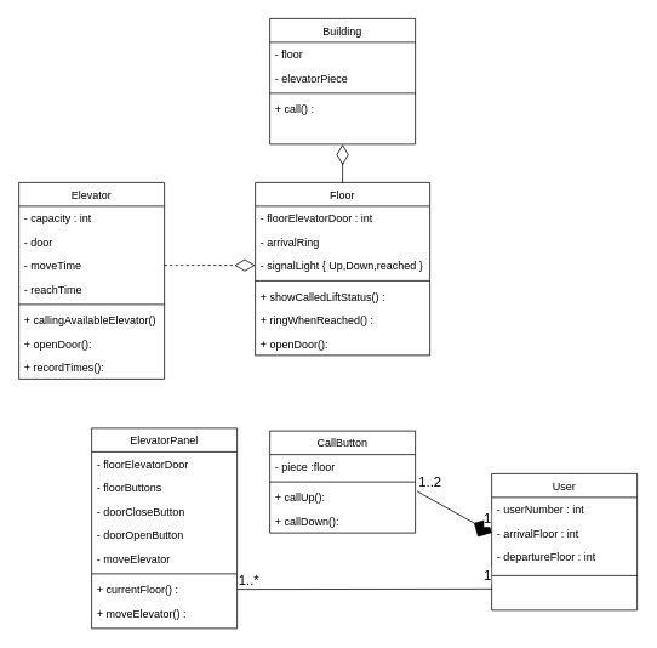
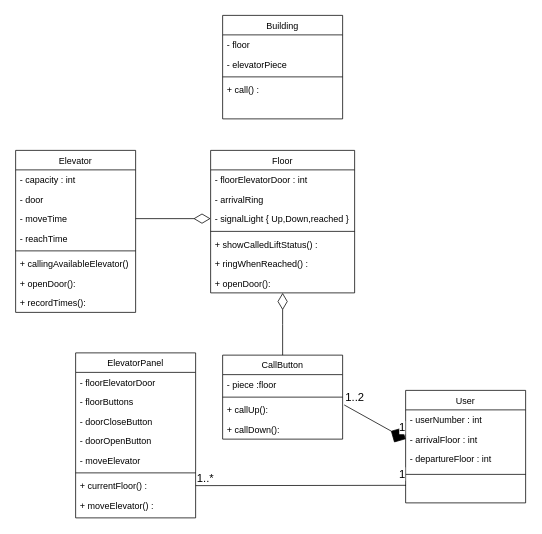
  <mxCell id="0" />
  <mxCell id="1" parent="0" />
  <mxCell id="2" value="Elevator" style="swimlane;fontStyle=0;align=center;verticalAlign=top;childLayout=stackLayout;horizontal=1;startSize=26;horizontalStack=0;resizeParent=1;resizeLast=0;collapsible=1;marginBottom=0;rounded=0;shadow=0;strokeWidth=1;" parent="1" vertex="1"><mxGeometry x="20" y="200" width="160" height="216" as="geometry"><mxRectangle x="230" y="140" width="160" height="26" as="alternateBounds" /></mxGeometry></mxCell>
  <mxCell id="3" value="- capacity : int" style="text;align=left;verticalAlign=top;spacingLeft=4;spacingRight=4;overflow=hidden;rotatable=0;points=[[0,0.5],[1,0.5]];portConstraint=eastwest;" vertex="1" parent="2"><mxGeometry y="26" width="160" height="26" as="geometry" /></mxCell>
  <mxCell id="4" value="- door " style="text;align=left;verticalAlign=top;spacingLeft=4;spacingRight=4;overflow=hidden;rotatable=0;points=[[0,0.5],[1,0.5]];portConstraint=eastwest;" parent="2" vertex="1"><mxGeometry y="52" width="160" height="26" as="geometry" /></mxCell>
  <mxCell id="5" value="- moveTime" style="text;align=left;verticalAlign=top;spacingLeft=4;spacingRight=4;overflow=hidden;rotatable=0;points=[[0,0.5],[1,0.5]];portConstraint=eastwest;" vertex="1" parent="2"><mxGeometry y="78" width="160" height="26" as="geometry" /></mxCell>
  <mxCell id="6" value="- reachTime" style="text;align=left;verticalAlign=top;spacingLeft=4;spacingRight=4;overflow=hidden;rotatable=0;points=[[0,0.5],[1,0.5]];portConstraint=eastwest;" vertex="1" parent="2"><mxGeometry y="104" width="160" height="26" as="geometry" /></mxCell>
  <mxCell id="7" value="" style="line;html=1;strokeWidth=1;align=left;verticalAlign=middle;spacingTop=-1;spacingLeft=3;spacingRight=3;rotatable=0;labelPosition=right;points=[];portConstraint=eastwest;" parent="2" vertex="1"><mxGeometry y="130" width="160" height="8" as="geometry" /></mxCell>
  <mxCell id="8" value="+ callingAvailableElevator()" style="text;align=left;verticalAlign=top;spacingLeft=4;spacingRight=4;overflow=hidden;rotatable=0;points=[[0,0.5],[1,0.5]];portConstraint=eastwest;" parent="2" vertex="1"><mxGeometry y="138" width="160" height="26" as="geometry" /></mxCell>
  <mxCell id="9" value="+ openDoor():" style="text;align=left;verticalAlign=top;spacingLeft=4;spacingRight=4;overflow=hidden;rotatable=0;points=[[0,0.5],[1,0.5]];portConstraint=eastwest;" vertex="1" parent="2"><mxGeometry y="164" width="160" height="26" as="geometry" /></mxCell>
  <mxCell id="10" value="+ recordTimes():" style="text;align=left;verticalAlign=top;spacingLeft=4;spacingRight=4;overflow=hidden;rotatable=0;points=[[0,0.5],[1,0.5]];portConstraint=eastwest;" vertex="1" parent="2"><mxGeometry y="190" width="160" height="26" as="geometry" /></mxCell>
  <mxCell id="11" value="ElevatorPanel" style="swimlane;fontStyle=0;align=center;verticalAlign=top;childLayout=stackLayout;horizontal=1;startSize=26;horizontalStack=0;resizeParent=1;resizeLast=0;collapsible=1;marginBottom=0;rounded=0;shadow=0;strokeWidth=1;" parent="1" vertex="1"><mxGeometry x="100" y="470" width="160" height="220" as="geometry"><mxRectangle x="130" y="380" width="160" height="26" as="alternateBounds" /></mxGeometry></mxCell>
  <mxCell id="12" value="- floorElevatorDoor " style="text;align=left;verticalAlign=top;spacingLeft=4;spacingRight=4;overflow=hidden;rotatable=0;points=[[0,0.5],[1,0.5]];portConstraint=eastwest;" parent="11" vertex="1"><mxGeometry y="26" width="160" height="26" as="geometry" /></mxCell>
  <mxCell id="13" value="- floorButtons" style="text;align=left;verticalAlign=top;spacingLeft=4;spacingRight=4;overflow=hidden;rotatable=0;points=[[0,0.5],[1,0.5]];portConstraint=eastwest;rounded=0;shadow=0;html=0;" vertex="1" parent="11"><mxGeometry y="52" width="160" height="26" as="geometry" /></mxCell>
  <mxCell id="14" value="- doorCloseButton" style="text;align=left;verticalAlign=top;spacingLeft=4;spacingRight=4;overflow=hidden;rotatable=0;points=[[0,0.5],[1,0.5]];portConstraint=eastwest;rounded=0;shadow=0;html=0;" vertex="1" parent="11"><mxGeometry y="78" width="160" height="26" as="geometry" /></mxCell>
  <mxCell id="15" value="- doorOpenButton" style="text;align=left;verticalAlign=top;spacingLeft=4;spacingRight=4;overflow=hidden;rotatable=0;points=[[0,0.5],[1,0.5]];portConstraint=eastwest;rounded=0;shadow=0;html=0;" vertex="1" parent="11"><mxGeometry y="104" width="160" height="26" as="geometry" /></mxCell>
  <mxCell id="16" value="- moveElevator" style="text;align=left;verticalAlign=top;spacingLeft=4;spacingRight=4;overflow=hidden;rotatable=0;points=[[0,0.5],[1,0.5]];portConstraint=eastwest;rounded=0;shadow=0;html=0;" parent="11" vertex="1"><mxGeometry y="130" width="160" height="26" as="geometry" /></mxCell>
  <mxCell id="17" value="" style="line;html=1;strokeWidth=1;align=left;verticalAlign=middle;spacingTop=-1;spacingLeft=3;spacingRight=3;rotatable=0;labelPosition=right;points=[];portConstraint=eastwest;" parent="11" vertex="1"><mxGeometry y="156" width="160" height="8" as="geometry" /></mxCell>
  <mxCell id="18" value="+ currentFloor() : " style="text;align=left;verticalAlign=top;spacingLeft=4;spacingRight=4;overflow=hidden;rotatable=0;points=[[0,0.5],[1,0.5]];portConstraint=eastwest;" parent="11" vertex="1"><mxGeometry y="164" width="160" height="26" as="geometry" /></mxCell>
  <mxCell id="19" value="+ moveElevator() :" style="text;align=left;verticalAlign=top;spacingLeft=4;spacingRight=4;overflow=hidden;rotatable=0;points=[[0,0.5],[1,0.5]];portConstraint=eastwest;" vertex="1" parent="11"><mxGeometry y="190" width="160" height="26" as="geometry" /></mxCell>
  <mxCell id="20" value="Floor" style="swimlane;fontStyle=0;align=center;verticalAlign=top;childLayout=stackLayout;horizontal=1;startSize=26;horizontalStack=0;resizeParent=1;resizeLast=0;collapsible=1;marginBottom=0;rounded=0;shadow=0;strokeWidth=1;" parent="1" vertex="1"><mxGeometry x="280" y="200" width="192" height="190" as="geometry"><mxRectangle x="550" y="140" width="160" height="26" as="alternateBounds" /></mxGeometry></mxCell>
  <mxCell id="21" value="- floorElevatorDoor : int" style="text;align=left;verticalAlign=top;spacingLeft=4;spacingRight=4;overflow=hidden;rotatable=0;points=[[0,0.5],[1,0.5]];portConstraint=eastwest;" parent="20" vertex="1"><mxGeometry y="26" width="192" height="26" as="geometry" /></mxCell>
  <mxCell id="22" value="- arrivalRing" style="text;align=left;verticalAlign=top;spacingLeft=4;spacingRight=4;overflow=hidden;rotatable=0;points=[[0,0.5],[1,0.5]];portConstraint=eastwest;rounded=0;shadow=0;html=0;" parent="20" vertex="1"><mxGeometry y="52" width="192" height="26" as="geometry" /></mxCell>
  <mxCell id="23" value="- signalLight { Up,Down,reached } " style="text;align=left;verticalAlign=top;spacingLeft=4;spacingRight=4;overflow=hidden;rotatable=0;points=[[0,0.5],[1,0.5]];portConstraint=eastwest;rounded=0;shadow=0;html=0;" parent="20" vertex="1"><mxGeometry y="78" width="192" height="26" as="geometry" /></mxCell>
  <mxCell id="24" value="" style="line;html=1;strokeWidth=1;align=left;verticalAlign=middle;spacingTop=-1;spacingLeft=3;spacingRight=3;rotatable=0;labelPosition=right;points=[];portConstraint=eastwest;" parent="20" vertex="1"><mxGeometry y="104" width="192" height="8" as="geometry" /></mxCell>
  <mxCell id="25" value="+ showCalledLiftStatus() :" style="text;align=left;verticalAlign=top;spacingLeft=4;spacingRight=4;overflow=hidden;rotatable=0;points=[[0,0.5],[1,0.5]];portConstraint=eastwest;" parent="20" vertex="1"><mxGeometry y="112" width="192" height="26" as="geometry" /></mxCell>
  <mxCell id="26" value="+ ringWhenReached() :" style="text;align=left;verticalAlign=top;spacingLeft=4;spacingRight=4;overflow=hidden;rotatable=0;points=[[0,0.5],[1,0.5]];portConstraint=eastwest;" vertex="1" parent="20"><mxGeometry y="138" width="192" height="26" as="geometry" /></mxCell>
  <mxCell id="27" value="+ openDoor():" style="text;align=left;verticalAlign=top;spacingLeft=4;spacingRight=4;overflow=hidden;rotatable=0;points=[[0,0.5],[1,0.5]];portConstraint=eastwest;" vertex="1" parent="20"><mxGeometry y="164" width="192" height="26" as="geometry" /></mxCell>
  <mxCell id="28" value="Building" style="swimlane;fontStyle=0;align=center;verticalAlign=top;childLayout=stackLayout;horizontal=1;startSize=26;horizontalStack=0;resizeParent=1;resizeLast=0;collapsible=1;marginBottom=0;rounded=0;shadow=0;strokeWidth=1;" vertex="1" parent="1"><mxGeometry x="296" y="20" width="160" height="138" as="geometry"><mxRectangle x="230" y="140" width="160" height="26" as="alternateBounds" /></mxGeometry></mxCell>
  <mxCell id="29" value="- floor" style="text;align=left;verticalAlign=top;spacingLeft=4;spacingRight=4;overflow=hidden;rotatable=0;points=[[0,0.5],[1,0.5]];portConstraint=eastwest;" vertex="1" parent="28"><mxGeometry y="26" width="160" height="26" as="geometry" /></mxCell>
  <mxCell id="30" value="- elevatorPiece" style="text;align=left;verticalAlign=top;spacingLeft=4;spacingRight=4;overflow=hidden;rotatable=0;points=[[0,0.5],[1,0.5]];portConstraint=eastwest;" vertex="1" parent="28"><mxGeometry y="52" width="160" height="26" as="geometry" /></mxCell>
  <mxCell id="31" value="" style="line;html=1;strokeWidth=1;align=left;verticalAlign=middle;spacingTop=-1;spacingLeft=3;spacingRight=3;rotatable=0;labelPosition=right;points=[];portConstraint=eastwest;" vertex="1" parent="28"><mxGeometry y="78" width="160" height="8" as="geometry" /></mxCell>
  <mxCell id="32" value="+ call() :  " style="text;align=left;verticalAlign=top;spacingLeft=4;spacingRight=4;overflow=hidden;rotatable=0;points=[[0,0.5],[1,0.5]];portConstraint=eastwest;" vertex="1" parent="28"><mxGeometry y="86" width="160" height="26" as="geometry" /></mxCell>
  <mxCell id="33" value="User" style="swimlane;fontStyle=0;align=center;verticalAlign=top;childLayout=stackLayout;horizontal=1;startSize=26;horizontalStack=0;resizeParent=1;resizeLast=0;collapsible=1;marginBottom=0;rounded=0;shadow=0;strokeWidth=1;" vertex="1" parent="1"><mxGeometry x="540" y="520" width="160" height="150" as="geometry"><mxRectangle x="230" y="140" width="160" height="26" as="alternateBounds" /></mxGeometry></mxCell>
  <mxCell id="34" value="- userNumber : int" style="text;align=left;verticalAlign=top;spacingLeft=4;spacingRight=4;overflow=hidden;rotatable=0;points=[[0,0.5],[1,0.5]];portConstraint=eastwest;" vertex="1" parent="33"><mxGeometry y="26" width="160" height="26" as="geometry" /></mxCell>
  <mxCell id="35" value="- arrivalFloor : int" style="text;align=left;verticalAlign=top;spacingLeft=4;spacingRight=4;overflow=hidden;rotatable=0;points=[[0,0.5],[1,0.5]];portConstraint=eastwest;" vertex="1" parent="33"><mxGeometry y="52" width="160" height="26" as="geometry" /></mxCell>
  <mxCell id="36" value="- departureFloor : int" style="text;align=left;verticalAlign=top;spacingLeft=4;spacingRight=4;overflow=hidden;rotatable=0;points=[[0,0.5],[1,0.5]];portConstraint=eastwest;" vertex="1" parent="33"><mxGeometry y="78" width="160" height="26" as="geometry" /></mxCell>
  <mxCell id="37" value="" style="line;html=1;strokeWidth=1;align=left;verticalAlign=middle;spacingTop=-1;spacingLeft=3;spacingRight=3;rotatable=0;labelPosition=right;points=[];portConstraint=eastwest;" vertex="1" parent="33"><mxGeometry y="104" width="160" height="16" as="geometry" /></mxCell>
  <mxCell id="38" value=" " style="text;align=left;verticalAlign=top;spacingLeft=4;spacingRight=4;overflow=hidden;rotatable=0;points=[[0,0.5],[1,0.5]];portConstraint=eastwest;" vertex="1" parent="33"><mxGeometry y="120" width="160" height="26" as="geometry" /></mxCell>
  <mxCell id="39" value="CallButton" style="swimlane;fontStyle=0;align=center;verticalAlign=top;childLayout=stackLayout;horizontal=1;startSize=26;horizontalStack=0;resizeParent=1;resizeParentMax=0;resizeLast=0;collapsible=1;marginBottom=0;" vertex="1" parent="1"><mxGeometry x="296" y="473" width="160" height="112" as="geometry" /></mxCell>
  <mxCell id="40" value="- piece :floor" style="text;strokeColor=none;fillColor=none;align=left;verticalAlign=top;spacingLeft=4;spacingRight=4;overflow=hidden;rotatable=0;points=[[0,0.5],[1,0.5]];portConstraint=eastwest;" vertex="1" parent="39"><mxGeometry y="26" width="160" height="26" as="geometry" /></mxCell>
  <mxCell id="41" value="" style="line;strokeWidth=1;fillColor=none;align=left;verticalAlign=middle;spacingTop=-1;spacingLeft=3;spacingRight=3;rotatable=0;labelPosition=right;points=[];portConstraint=eastwest;" vertex="1" parent="39"><mxGeometry y="52" width="160" height="8" as="geometry" /></mxCell>
  <mxCell id="42" value="+ callUp(): " style="text;strokeColor=none;fillColor=none;align=left;verticalAlign=top;spacingLeft=4;spacingRight=4;overflow=hidden;rotatable=0;points=[[0,0.5],[1,0.5]];portConstraint=eastwest;" vertex="1" parent="39"><mxGeometry y="60" width="160" height="26" as="geometry" /></mxCell>
  <mxCell id="43" value="+ callDown(): " style="text;strokeColor=none;fillColor=none;align=left;verticalAlign=top;spacingLeft=4;spacingRight=4;overflow=hidden;rotatable=0;points=[[0,0.5],[1,0.5]];portConstraint=eastwest;" vertex="1" parent="39"><mxGeometry y="86" width="160" height="26" as="geometry" /></mxCell>
- <mxCell id="45" value="" style="endArrow=diamondThin;endSize=20;endFill=0;shadow=0;strokeWidth=1;rounded=0;entryX=0;entryY=0.5;entryDx=0;entryDy=0;exitX=1;exitY=0.5;exitDx=0;exitDy=0;dashed=1;" edge="1" parent="1" source="5" target="23"><mxGeometry width="160" relative="1" as="geometry"><mxPoint x="430" y="410" as="sourcePoint" /><mxPoint x="378" y="290" as="targetPoint" /></mxGeometry></mxCell>
- <mxCell id="46" value="" style="endArrow=diamondThin;endSize=20;endFill=0;shadow=0;strokeWidth=1;rounded=0;edgeStyle=elbowEdgeStyle;elbow=vertical;entryX=0.5;entryY=1;entryDx=0;entryDy=0;exitX=0.5;exitY=0;exitDx=0;exitDy=0;" edge="1" parent="1" source="20" target="28"><mxGeometry width="160" relative="1" as="geometry"><mxPoint x="240" y="560" as="sourcePoint" /><mxPoint x="110" y="486" as="targetPoint" /></mxGeometry></mxCell>
+ <mxCell id="44" value="" style="endArrow=diamondThin;endSize=20;endFill=0;shadow=0;strokeWidth=1;rounded=0;edgeStyle=elbowEdgeStyle;elbow=vertical;entryX=0.5;entryY=1;entryDx=0;entryDy=0;exitX=0.5;exitY=0;exitDx=0;exitDy=0;" edge="1" parent="1" source="39" target="20"><mxGeometry width="160" relative="1" as="geometry"><mxPoint x="150" y="370" as="sourcePoint" /><mxPoint x="170" y="250" as="targetPoint" /></mxGeometry></mxCell>
+ <mxCell id="45" value="" style="endArrow=diamondThin;endSize=20;endFill=0;shadow=0;strokeWidth=1;rounded=0;entryX=0;entryY=0.5;entryDx=0;entryDy=0;exitX=1;exitY=0.5;exitDx=0;exitDy=0;" edge="1" parent="1" source="5" target="23"><mxGeometry width="160" relative="1" as="geometry"><mxPoint x="430" y="410" as="sourcePoint" /><mxPoint x="378" y="290" as="targetPoint" /></mxGeometry></mxCell>
  <mxCell id="47" value="" style="endArrow=diamond;html=1;rounded=0;endSize=20;strokeWidth=1;entryX=0;entryY=0.5;entryDx=0;entryDy=0;exitX=1.013;exitY=0.246;exitDx=0;exitDy=0;exitPerimeter=0;" edge="1" parent="1" source="42" target="35"><mxGeometry relative="1" as="geometry"><mxPoint x="270" y="480" as="sourcePoint" /><mxPoint x="430" y="480" as="targetPoint" /></mxGeometry></mxCell>
  <mxCell id="48" value="1..2" style="edgeLabel;resizable=0;html=1;align=left;verticalAlign=bottom;fontSize=15;" connectable="0" vertex="1" parent="47"><mxGeometry x="-1" relative="1" as="geometry" /></mxCell>
  <mxCell id="49" value="1" style="edgeLabel;resizable=0;html=1;align=right;verticalAlign=bottom;fontSize=15;" connectable="0" vertex="1" parent="47"><mxGeometry x="1" relative="1" as="geometry"><mxPoint y="-5" as="offset" /></mxGeometry></mxCell>
  <mxCell id="50" value="" style="endArrow=none;html=1;rounded=0;endSize=20;strokeWidth=1;entryX=0.003;entryY=0.254;entryDx=0;entryDy=0;exitX=1;exitY=0.5;exitDx=0;exitDy=0;entryPerimeter=0;" edge="1" parent="1" source="18" target="38"><mxGeometry relative="1" as="geometry"><mxPoint x="468.08" y="549.396" as="sourcePoint" /><mxPoint x="550" y="595" as="targetPoint" /></mxGeometry></mxCell>
  <mxCell id="51" value="1..*" style="edgeLabel;resizable=0;html=1;align=left;verticalAlign=bottom;fontSize=15;" connectable="0" vertex="1" parent="50"><mxGeometry x="-1" relative="1" as="geometry" /></mxCell>
  <mxCell id="52" value="1" style="edgeLabel;resizable=0;html=1;align=right;verticalAlign=bottom;fontSize=15;" connectable="0" vertex="1" parent="50"><mxGeometry x="1" relative="1" as="geometry"><mxPoint y="-5" as="offset" /></mxGeometry></mxCell>
